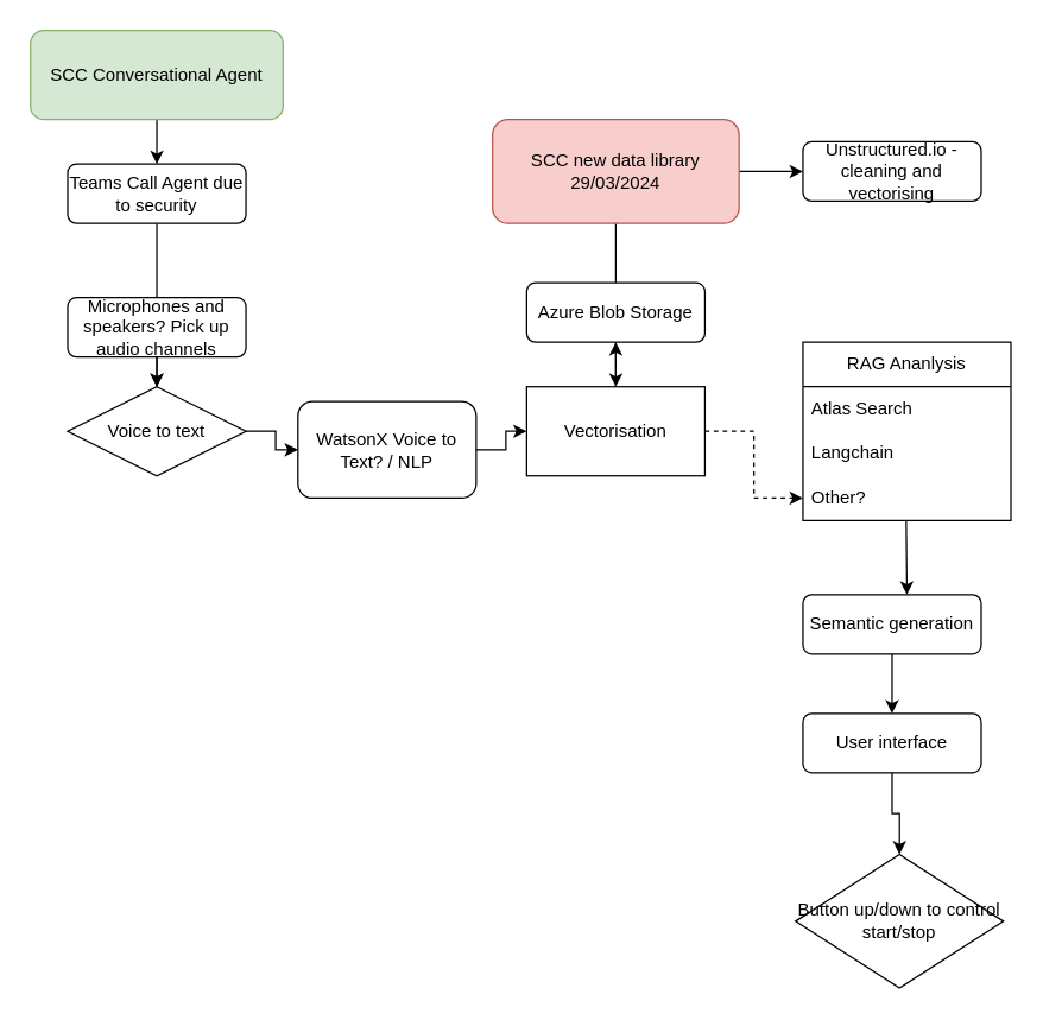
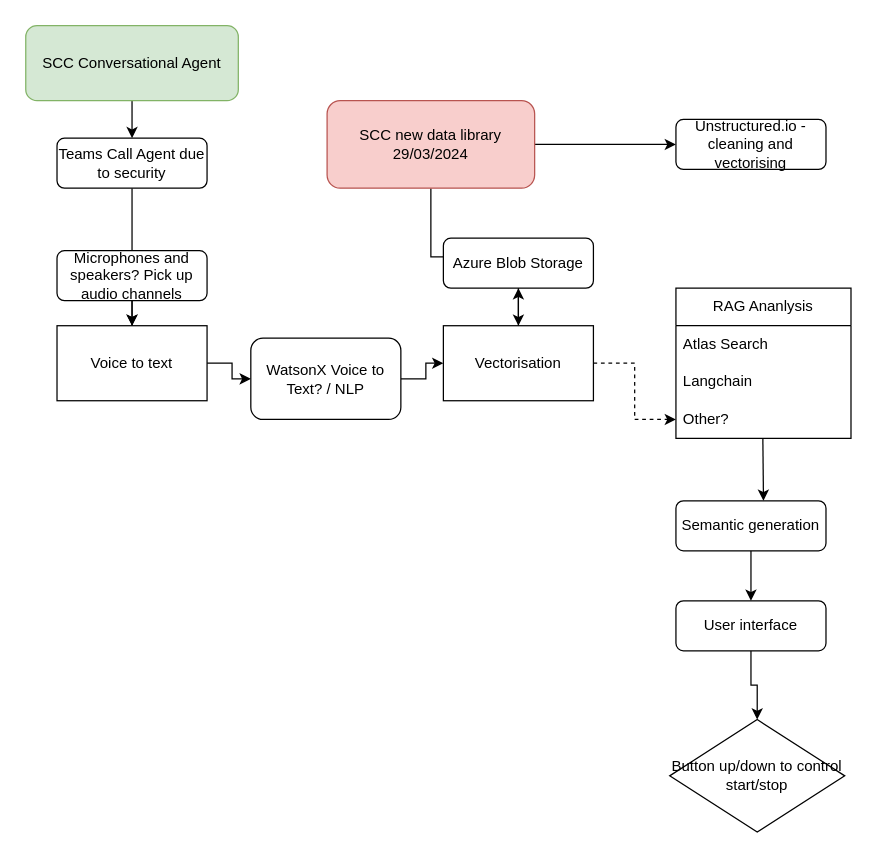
  <mxCell id="0" />
  <mxCell id="1" parent="0" />
  <mxCell id="2" value="" style="edgeStyle=orthogonalEdgeStyle;rounded=0;orthogonalLoop=1;jettySize=auto;html=1;" edge="1" parent="1" source="3" target="5"><mxGeometry relative="1" as="geometry" /></mxCell>
  <mxCell id="3" value="SCC Conversational Agent" style="rounded=1;whiteSpace=wrap;html=1;fontSize=12;glass=0;strokeWidth=1;shadow=0;fillColor=#d5e8d4;strokeColor=#82b366;" parent="1" vertex="1"><mxGeometry x="20" y="20" width="170" height="60" as="geometry" /></mxCell>
  <mxCell id="4" value="" style="edgeStyle=orthogonalEdgeStyle;rounded=0;orthogonalLoop=1;jettySize=auto;html=1;" edge="1" parent="1" source="5" target="28"><mxGeometry relative="1" as="geometry" /></mxCell>
  <mxCell id="5" value="Teams Call Agent due to security" style="rounded=1;whiteSpace=wrap;html=1;fontSize=12;glass=0;strokeWidth=1;shadow=0;" vertex="1" parent="1"><mxGeometry x="45" y="110" width="120" height="40" as="geometry" /></mxCell>
  <mxCell id="6" value="" style="edgeStyle=orthogonalEdgeStyle;rounded=0;orthogonalLoop=1;jettySize=auto;html=1;" edge="1" parent="1" source="7" target="28"><mxGeometry relative="1" as="geometry" /></mxCell>
  <mxCell id="7" value="Microphones and speakers? Pick up audio channels" style="rounded=1;whiteSpace=wrap;html=1;fontSize=12;glass=0;strokeWidth=1;shadow=0;" vertex="1" parent="1"><mxGeometry x="45" y="200" width="120" height="40" as="geometry" /></mxCell>
  <mxCell id="8" value="" style="edgeStyle=orthogonalEdgeStyle;rounded=0;orthogonalLoop=1;jettySize=auto;html=1;" edge="1" parent="1" source="10" target="17"><mxGeometry relative="1" as="geometry" /></mxCell>
  <mxCell id="9" value="" style="edgeStyle=orthogonalEdgeStyle;rounded=0;orthogonalLoop=1;jettySize=auto;html=1;" edge="1" parent="1" source="10" target="11"><mxGeometry relative="1" as="geometry" /></mxCell>
- <mxCell id="10" value="SCC new data library 29/03/2024" style="rounded=1;whiteSpace=wrap;html=1;fontSize=12;glass=0;strokeWidth=1;shadow=0;fillColor=#f8cecc;strokeColor=#b85450;" vertex="1" parent="1"><mxGeometry x="331" y="80" width="166" height="70" as="geometry" /></mxCell>
+ <mxCell id="10" value="SCC new data library 29/03/2024" style="rounded=1;whiteSpace=wrap;html=1;fontSize=12;glass=0;strokeWidth=1;shadow=0;fillColor=#f8cecc;strokeColor=#b85450;" vertex="1" parent="1"><mxGeometry x="261" y="80" width="166" height="70" as="geometry" /></mxCell>
  <mxCell id="11" value="Unstructured.io - cleaning and vectorising" style="rounded=1;whiteSpace=wrap;html=1;fontSize=12;glass=0;strokeWidth=1;shadow=0;" vertex="1" parent="1"><mxGeometry x="540" y="95" width="120" height="40" as="geometry" /></mxCell>
  <mxCell id="12" value="Azure Blob Storage" style="rounded=1;whiteSpace=wrap;html=1;fontSize=12;glass=0;strokeWidth=1;shadow=0;" vertex="1" parent="1"><mxGeometry x="354" y="190" width="120" height="40" as="geometry" /></mxCell>
  <mxCell id="13" value="" style="edgeStyle=orthogonalEdgeStyle;rounded=0;orthogonalLoop=1;jettySize=auto;html=1;" edge="1" parent="1" source="14" target="17"><mxGeometry relative="1" as="geometry" /></mxCell>
  <mxCell id="14" value="WatsonX Voice to Text? / NLP" style="rounded=1;whiteSpace=wrap;html=1;fontSize=12;glass=0;strokeWidth=1;shadow=0;" vertex="1" parent="1"><mxGeometry x="200" y="270" width="120" height="65" as="geometry" /></mxCell>
  <mxCell id="15" value="" style="edgeStyle=orthogonalEdgeStyle;rounded=0;orthogonalLoop=1;jettySize=auto;html=1;dashed=1;" edge="1" parent="1" source="17" target="24"><mxGeometry relative="1" as="geometry" /></mxCell>
  <mxCell id="16" value="" style="edgeStyle=orthogonalEdgeStyle;rounded=0;orthogonalLoop=1;jettySize=auto;html=1;" edge="1" parent="1" source="17" target="12"><mxGeometry relative="1" as="geometry" /></mxCell>
  <mxCell id="17" value="Vectorisation" style="rounded=0;whiteSpace=wrap;html=1;" vertex="1" parent="1"><mxGeometry x="354" y="260" width="120" height="60" as="geometry" /></mxCell>
  <mxCell id="18" value="Button up/down to control start/stop" style="rhombus;whiteSpace=wrap;html=1;" vertex="1" parent="1"><mxGeometry x="535" y="575" width="140" height="90" as="geometry" /></mxCell>
  <mxCell id="19" value="" style="edgeStyle=orthogonalEdgeStyle;rounded=0;orthogonalLoop=1;jettySize=auto;html=1;" edge="1" parent="1" source="20" target="18"><mxGeometry relative="1" as="geometry" /></mxCell>
  <mxCell id="20" value="User interface" style="rounded=1;whiteSpace=wrap;html=1;fontSize=12;glass=0;strokeWidth=1;shadow=0;" vertex="1" parent="1"><mxGeometry x="540" y="480" width="120" height="40" as="geometry" /></mxCell>
  <mxCell id="21" value="RAG Ananlysis" style="swimlane;fontStyle=0;childLayout=stackLayout;horizontal=1;startSize=30;horizontalStack=0;resizeParent=1;resizeParentMax=0;resizeLast=0;collapsible=1;marginBottom=0;whiteSpace=wrap;html=1;" vertex="1" parent="1"><mxGeometry x="540" y="230" width="140" height="120" as="geometry" /></mxCell>
  <mxCell id="22" value="Atlas Search" style="text;strokeColor=none;fillColor=none;align=left;verticalAlign=middle;spacingLeft=4;spacingRight=4;overflow=hidden;points=[[0,0.5],[1,0.5]];portConstraint=eastwest;rotatable=0;whiteSpace=wrap;html=1;" vertex="1" parent="21"><mxGeometry y="30" width="140" height="30" as="geometry" /></mxCell>
  <mxCell id="23" value="Langchain" style="text;strokeColor=none;fillColor=none;align=left;verticalAlign=middle;spacingLeft=4;spacingRight=4;overflow=hidden;points=[[0,0.5],[1,0.5]];portConstraint=eastwest;rotatable=0;whiteSpace=wrap;html=1;" vertex="1" parent="21"><mxGeometry y="60" width="140" height="30" as="geometry" /></mxCell>
  <mxCell id="24" value="Other?" style="text;strokeColor=none;fillColor=none;align=left;verticalAlign=middle;spacingLeft=4;spacingRight=4;overflow=hidden;points=[[0,0.5],[1,0.5]];portConstraint=eastwest;rotatable=0;whiteSpace=wrap;html=1;" vertex="1" parent="21"><mxGeometry y="90" width="140" height="30" as="geometry" /></mxCell>
  <mxCell id="25" value="" style="edgeStyle=orthogonalEdgeStyle;rounded=0;orthogonalLoop=1;jettySize=auto;html=1;" edge="1" parent="1" source="26" target="20"><mxGeometry relative="1" as="geometry" /></mxCell>
  <mxCell id="26" value="Semantic generation" style="rounded=1;whiteSpace=wrap;html=1;fontSize=12;glass=0;strokeWidth=1;shadow=0;" vertex="1" parent="1"><mxGeometry x="540" y="400" width="120" height="40" as="geometry" /></mxCell>
  <mxCell id="27" value="" style="edgeStyle=orthogonalEdgeStyle;rounded=0;orthogonalLoop=1;jettySize=auto;html=1;" edge="1" parent="1" source="28" target="14"><mxGeometry relative="1" as="geometry" /></mxCell>
- <mxCell id="28" value="Voice to text" style="rhombus;whiteSpace=wrap;html=1;" vertex="1" parent="1"><mxGeometry x="45" y="260" width="120" height="60" as="geometry" /></mxCell>
+ <mxCell id="28" value="Voice to text" style="rounded=0;whiteSpace=wrap;html=1;" vertex="1" parent="1"><mxGeometry x="45" y="260" width="120" height="60" as="geometry" /></mxCell>
  <mxCell id="29" value="" style="endArrow=classic;html=1;rounded=0;" edge="1" parent="1"><mxGeometry width="50" height="50" relative="1" as="geometry"><mxPoint x="609.5" y="350" as="sourcePoint" /><mxPoint x="610" y="400" as="targetPoint" /></mxGeometry></mxCell>
